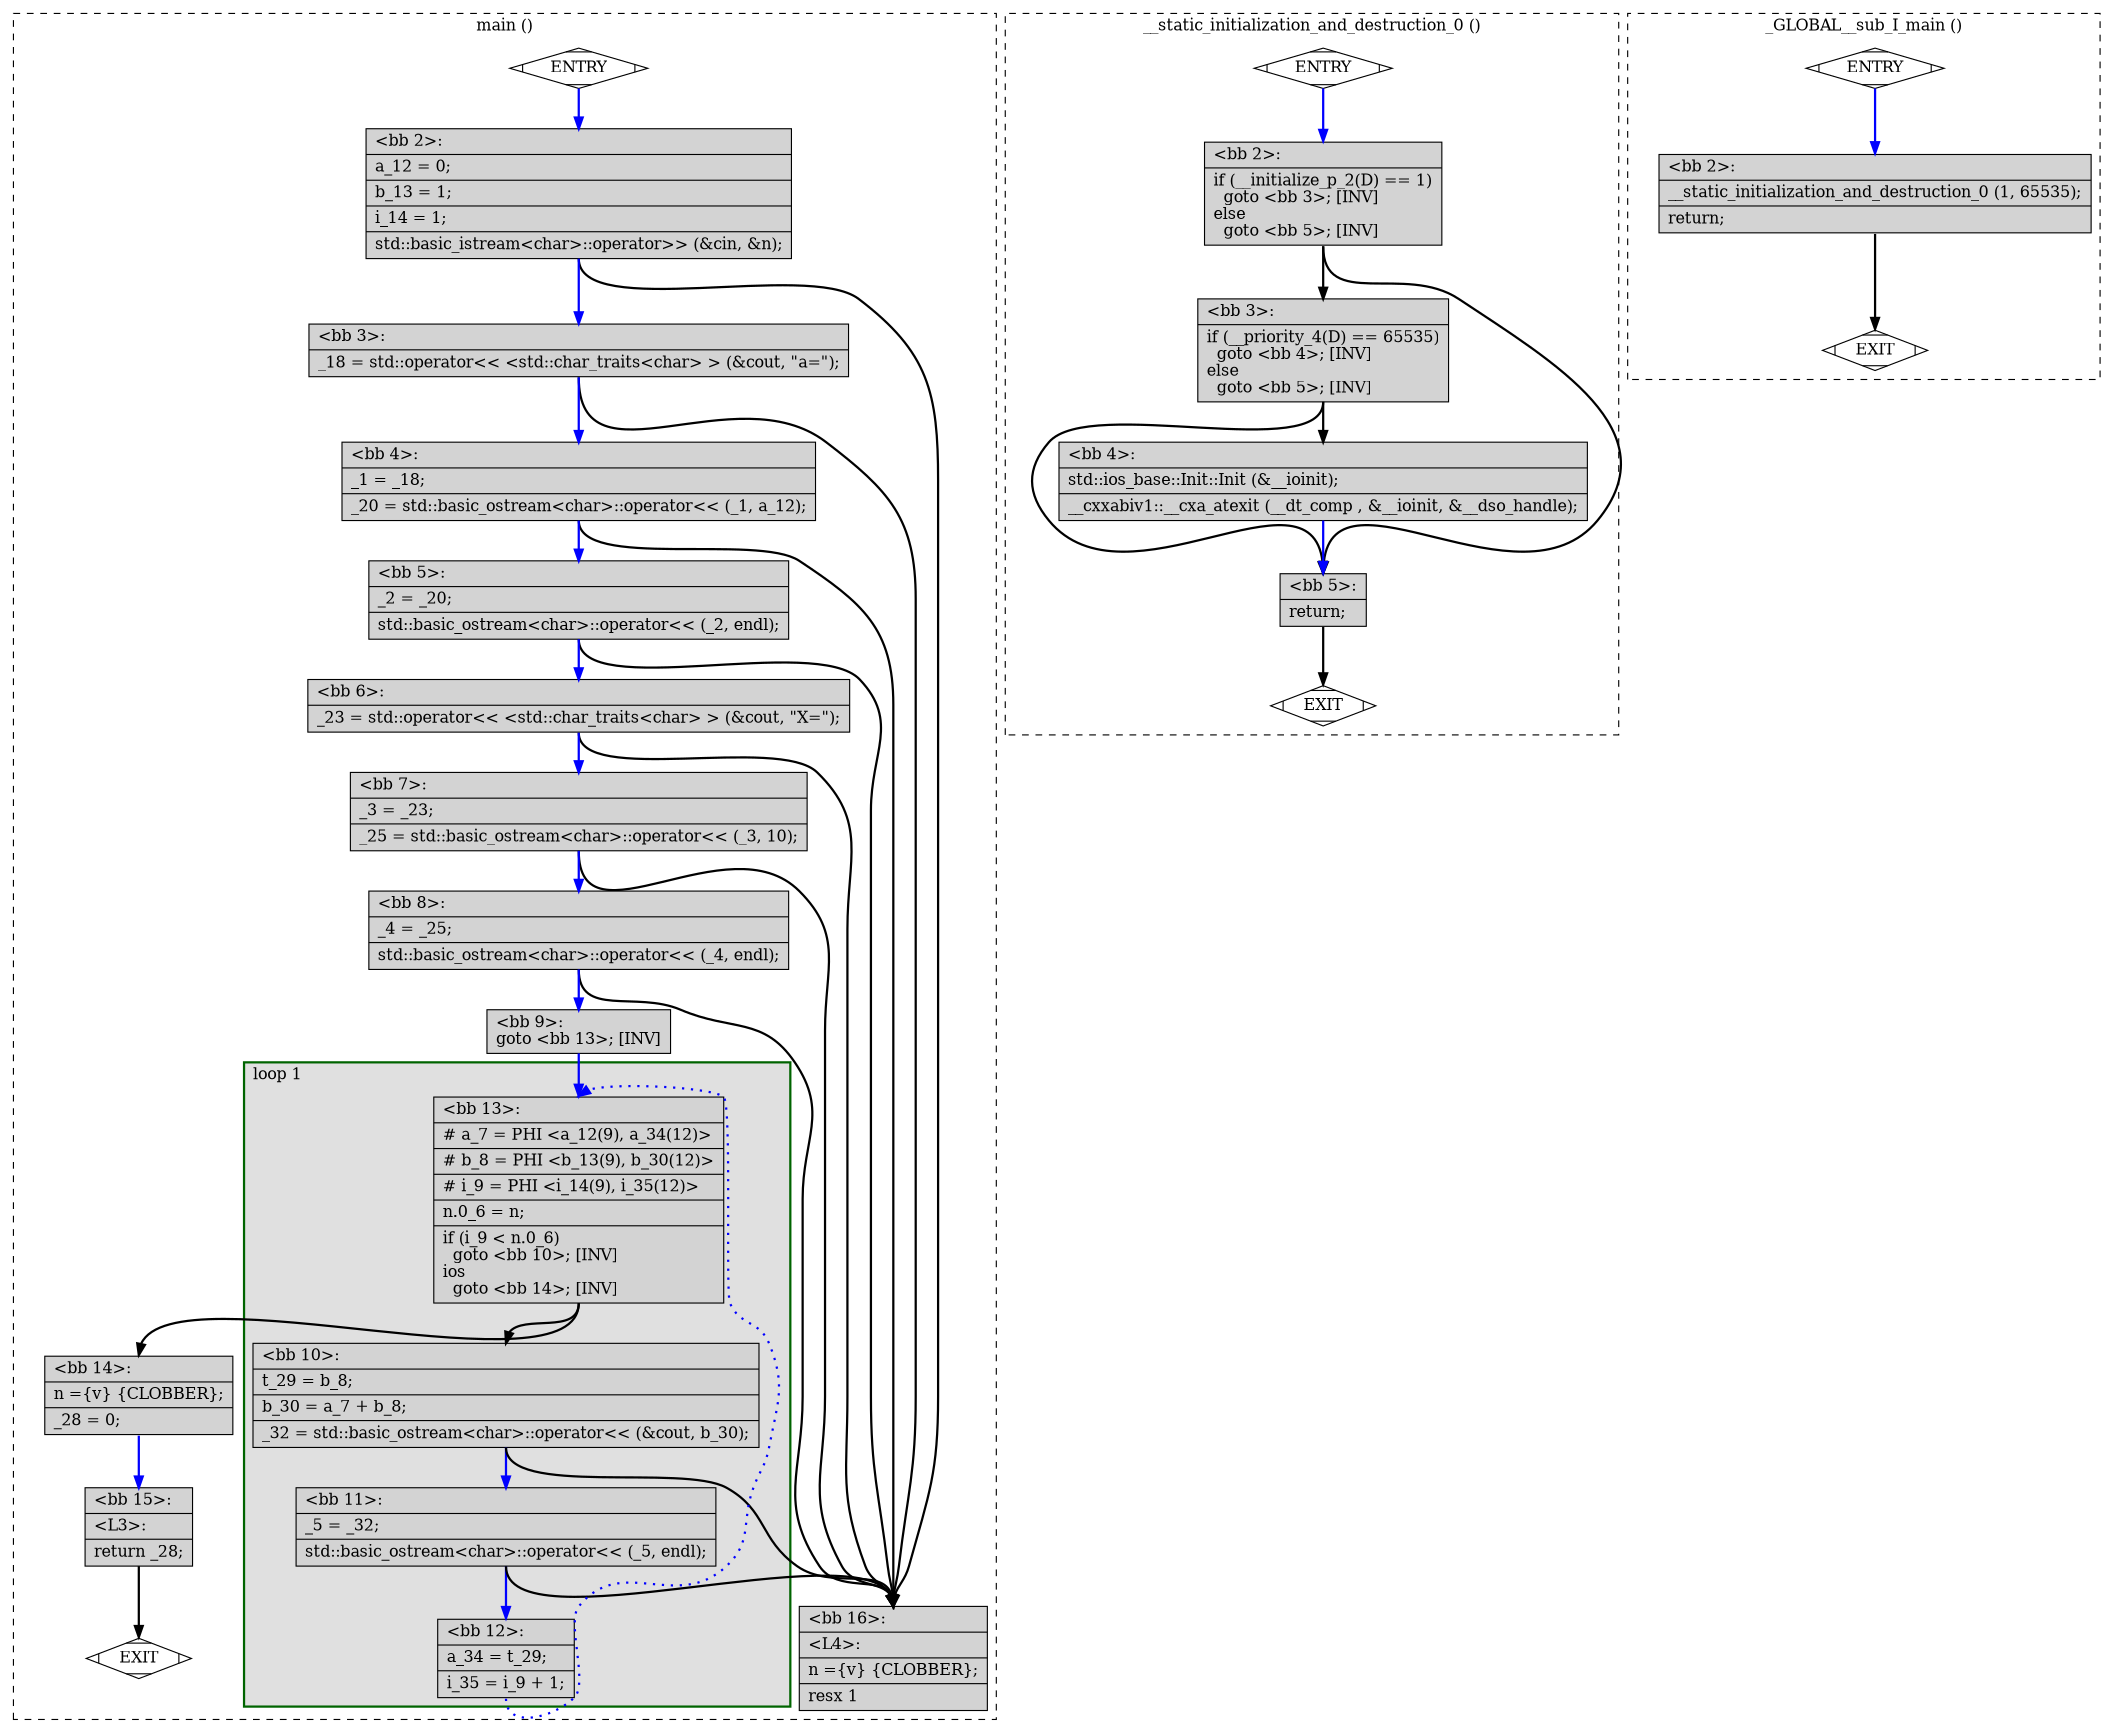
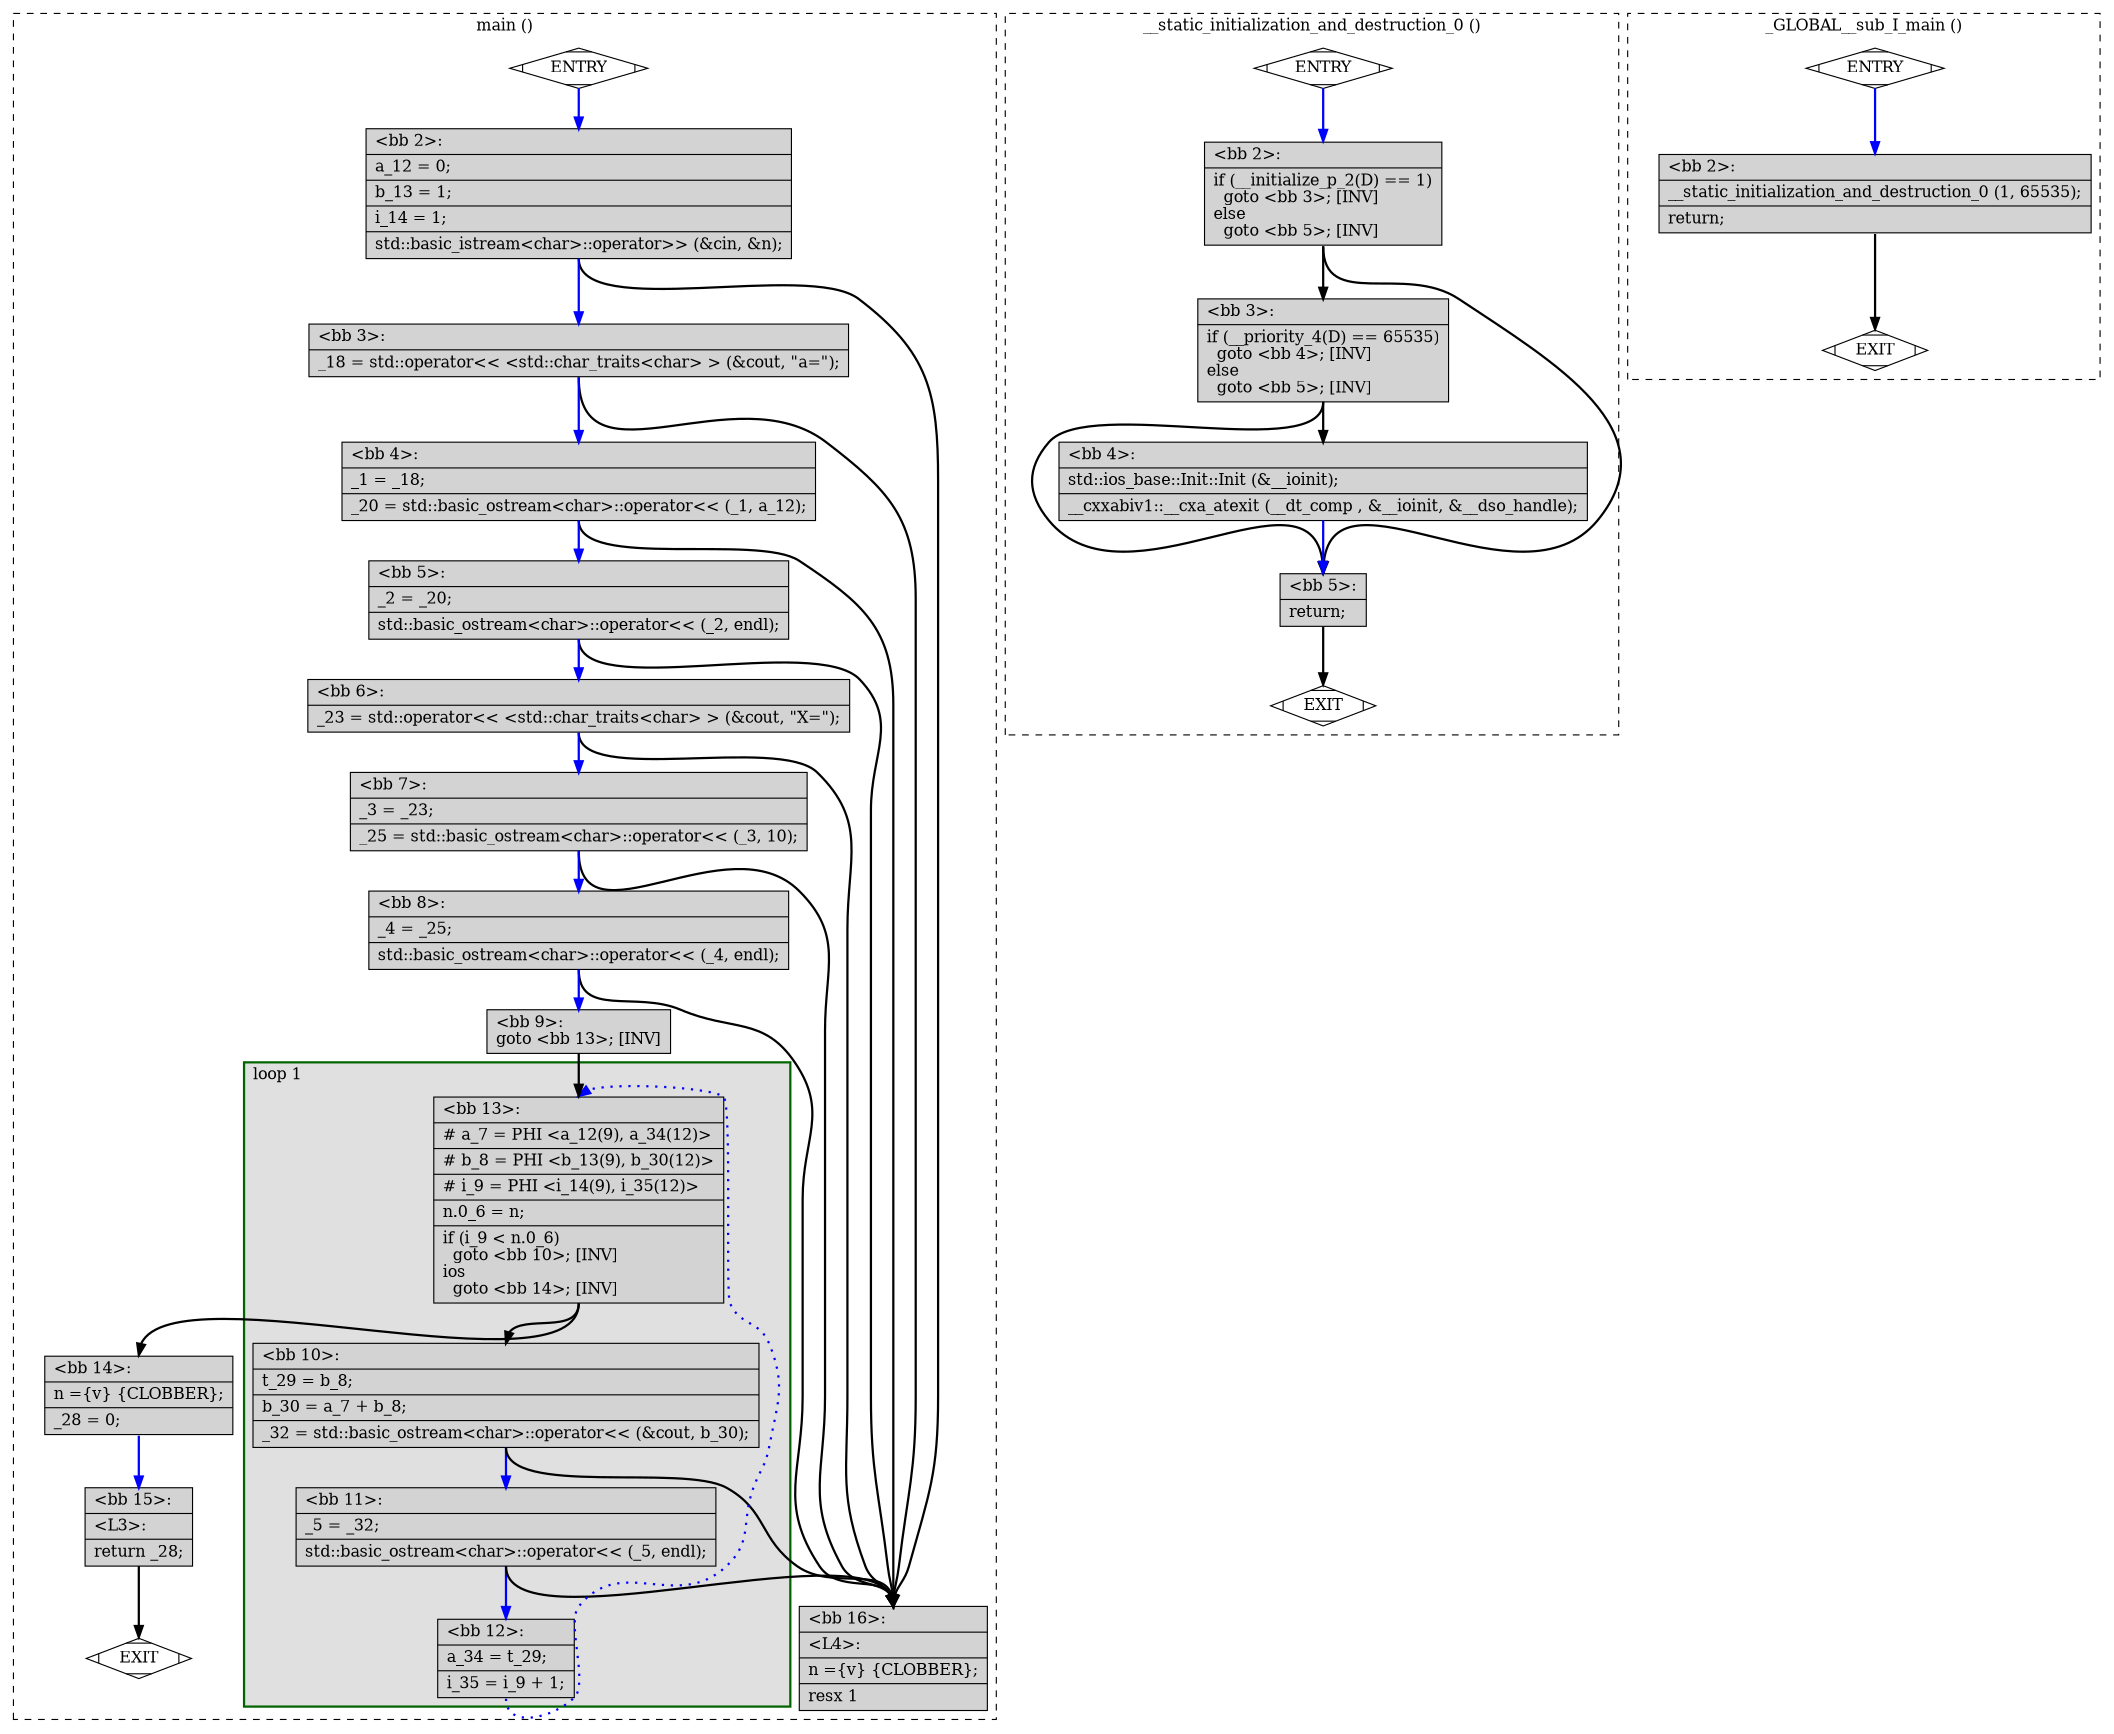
  digraph {
    node [fillcolor=lightgrey shape=record style=filled]
    edge [color=black constraint=true headport=n style="solid,bold" tailport=s weight=10]
    n1 [label="{\<bb\ 13\>:\l|#\ a_7\ =\ PHI\ \<a_12(9),\ a_34(12)\>\l|#\ b_8\ =\ PHI\ \<b_13(9),\ b_30(12)\>\l|#\ i_9\ =\ PHI\ \<i_14(9),\ i_35(12)\>\l|n.0_6\ =\ n;\l|if\ (i_9\ \<\ n.0_6)\l\ \ goto\ \<bb\ 10\>;\ [INV]\lios\l\ \ goto\ \<bb\ 14\>;\ [INV]\l}"]
    n2 [label="{\<bb\ 10\>:\l|t_29\ =\ b_8;\l|b_30\ =\ a_7\ +\ b_8;\l|_32\ =\ std::basic_ostream\<char\>::operator\<\<\ (&cout,\ b_30);\l}"]
    n3 [label="{\<bb\ 11\>:\l|_5\ =\ _32;\l|std::basic_ostream\<char\>::operator\<\<\ (_5,\ endl);\l}"]
    n4 [label="{\<bb\ 12\>:\l|a_34\ =\ t_29;\l|i_35\ =\ i_9\ +\ 1;\l}"]
    n5 [label="{\<bb\ 14\>:\l|n\ =\{v\}\ \{CLOBBER\};\l|_28\ =\ 0;\l}"]
    n6 [label="{\<bb\ 16\>:\l|\<L4\>:\l|n\ =\{v\}\ \{CLOBBER\};\l|resx\ 1\l}"]
    n7 [fillcolor=white label=ENTRY shape=Mdiamond]
    n8 [fillcolor=white label=EXIT shape=Mdiamond]
    n9 [label="{\<bb\ 2\>:\l|a_12\ =\ 0;\l|b_13\ =\ 1;\l|i_14\ =\ 1;\l|std::basic_istream\<char\>::operator\>\>\ (&cin,\ &n);\l}"]
    n10 [label="{\<bb\ 3\>:\l|_18\ =\ std::operator\<\<\ \<std::char_traits\<char\>\ \>\ (&cout,\ \"a=\");\l}"]
    n11 [label="{\<bb\ 4\>:\l|_1\ =\ _18;\l|_20\ =\ std::basic_ostream\<char\>::operator\<\<\ (_1,\ a_12);\l}"]
    n12 [label="{\<bb\ 5\>:\l|_2\ =\ _20;\l|std::basic_ostream\<char\>::operator\<\<\ (_2,\ endl);\l}"]
    n13 [label="{\<bb\ 6\>:\l|_23\ =\ std::operator\<\<\ \<std::char_traits\<char\>\ \>\ (&cout,\ \"X=\");\l}"]
    n14 [label="{\<bb\ 7\>:\l|_3\ =\ _23;\l|_25\ =\ std::basic_ostream\<char\>::operator\<\<\ (_3,\ 10);\l}"]
    n15 [label="{\<bb\ 8\>:\l|_4\ =\ _25;\l|std::basic_ostream\<char\>::operator\<\<\ (_4,\ endl);\l}"]
    n16 [label="{\<bb\ 9\>:\lgoto\ \<bb\ 13\>;\ [INV]\l}"]
    n17 [label="{\<bb\ 15\>:\l|\<L3\>:\l|return\ _28;\l}"]
    n18 [fillcolor=white label=ENTRY shape=Mdiamond]
    n19 [fillcolor=white label=EXIT shape=Mdiamond]
    n20 [label="{\<bb\ 2\>:\l|if\ (__initialize_p_2(D)\ ==\ 1)\l\ \ goto\ \<bb\ 3\>;\ [INV]\lelse\l\ \ goto\ \<bb\ 5\>;\ [INV]\l}"]
    n21 [label="{\<bb\ 3\>:\l|if\ (__priority_4(D)\ ==\ 65535)\l\ \ goto\ \<bb\ 4\>;\ [INV]\lelse\l\ \ goto\ \<bb\ 5\>;\ [INV]\l}"]
    n22 [label="{\<bb\ 5\>:\l|return;\l}"]
    n23 [label="{\<bb\ 4\>:\l|std::ios_base::Init::Init\ (&__ioinit);\l|__cxxabiv1::__cxa_atexit\ (__dt_comp\ ,\ &__ioinit,\ &__dso_handle);\l}"]
    n24 [fillcolor=white label=ENTRY shape=Mdiamond]
    n25 [fillcolor=white label=EXIT shape=Mdiamond]
    n26 [label="{\<bb\ 2\>:\l|__static_initialization_and_destruction_0\ (1,\ 65535);\l|return;\l}"]
    subgraph cluster_1 {
      color=black
      label="main ()"
      style=dashed
      n5
      n6
      n7
      n8
      n9
      n10
      n11
      n12
      n13
      n14
      n15
      n16
      n17
      subgraph cluster_2 {
        color=darkgreen
        fillcolor=grey88
        label="loop 1"
        labeljust=l
        penwidth=2
        style=filled
        n1
        n2
        n3
        n4
      }
    }
    subgraph cluster_3 {
      color=black
      label="__static_initialization_and_destruction_0 ()"
      style=dashed
      n18
      n19
      n20
      n21
      n22
      n23
    }
    subgraph cluster_4 {
      color=black
      label="_GLOBAL__sub_I_main ()"
      style=dashed
      n24
      n25
      n26
    }
    n1 -> n2
    n1 -> n5
    n2 -> n3 [color=blue weight=100]
    n2 -> n6
    n3 -> n4 [color=blue weight=100]
    n3 -> n6
    n4 -> n1 [color=blue constraint=false style="dotted,bold"]
    n5 -> n17 [color=blue weight=100]
    n7 -> n8 [style=invis color="" weight=""]
    n7 -> n9 [color=blue weight=100]
    n9 -> n6
    n9 -> n10 [color=blue weight=100]
    n10 -> n6
    n10 -> n11 [color=blue weight=100]
    n11 -> n6
    n11 -> n12 [color=blue weight=100]
    n12 -> n6
    n12 -> n13 [color=blue weight=100]
    n13 -> n6
    n13 -> n14 [color=blue weight=100]
    n14 -> n6
    n14 -> n15 [color=blue weight=100]
    n15 -> n6
    n15 -> n16 [color=blue weight=100]
-   n16 -> n1 [color=blue weight=100]
+   n16 -> n1 [weight=100]
    n17 -> n8
    n18 -> n19 [style=invis color="" weight=""]
    n18 -> n20 [color=blue weight=100]
    n20 -> n21
    n20 -> n22
    n21 -> n22
    n21 -> n23
    n22 -> n19
    n23 -> n22 [color=blue weight=100]
    n24 -> n25 [style=invis color="" weight=""]
    n24 -> n26 [color=blue weight=100]
    n26 -> n25
  }
